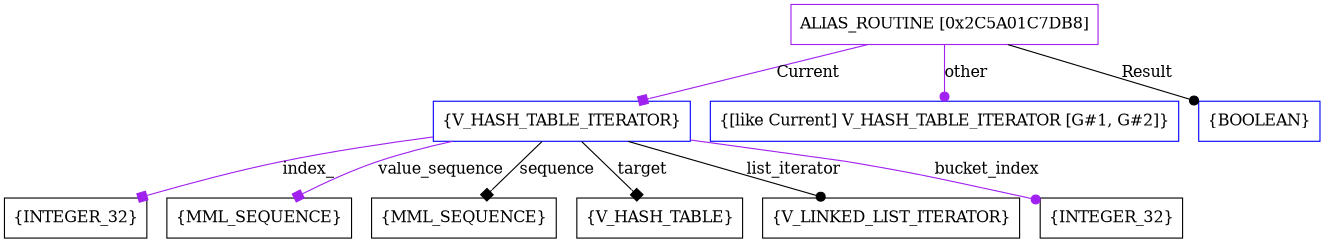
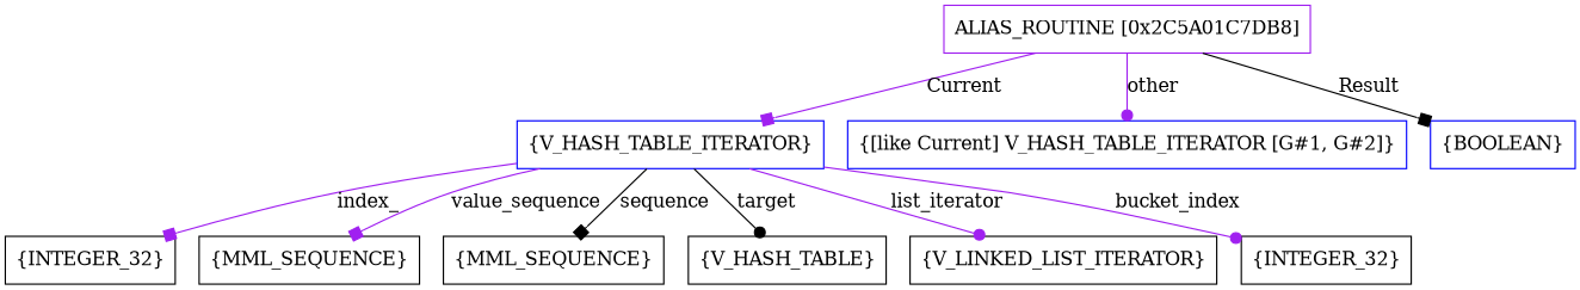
  digraph {
    node [shape=box]
    edge [arrowhead=box color=purple]
    n1 [color=purple label=<ALIAS_ROUTINE [0x2C5A01C7DB8]>]
    n2 [color=blue label=<{V_HASH_TABLE_ITERATOR}>]
    n3 [color=blue label=<{[like Current] V_HASH_TABLE_ITERATOR [G#1, G#2]}>]
    n4 [color=blue label=<{BOOLEAN}>]
    n5 [label=<{INTEGER_32}>]
    n6 [label=<{MML_SEQUENCE}>]
    n7 [label=<{MML_SEQUENCE}>]
    n8 [label=<{V_HASH_TABLE}>]
    n9 [label=<{V_LINKED_LIST_ITERATOR}>]
    n10 [label=<{INTEGER_32}>]
    n1 -> n2 [label=<Current>]
    n1 -> n3 [arrowhead=dot label=<other>]
-   n1 -> n4 [arrowhead=dot color=black label=<Result>]
+   n1 -> n4 [color=black label=<Result>]
    n2 -> n5 [label=<index_>]
    n2 -> n6 [label=<value_sequence>]
    n2 -> n7 [color=black label=<sequence>]
-   n2 -> n8 [color=black label=<target>]
-   n2 -> n9 [arrowhead=dot color=black label=<list_iterator>]
+   n2 -> n8 [arrowhead=dot color=black label=<target>]
+   n2 -> n9 [arrowhead=dot label=<list_iterator>]
    n2 -> n10 [arrowhead=dot label=<bucket_index>]
  }
